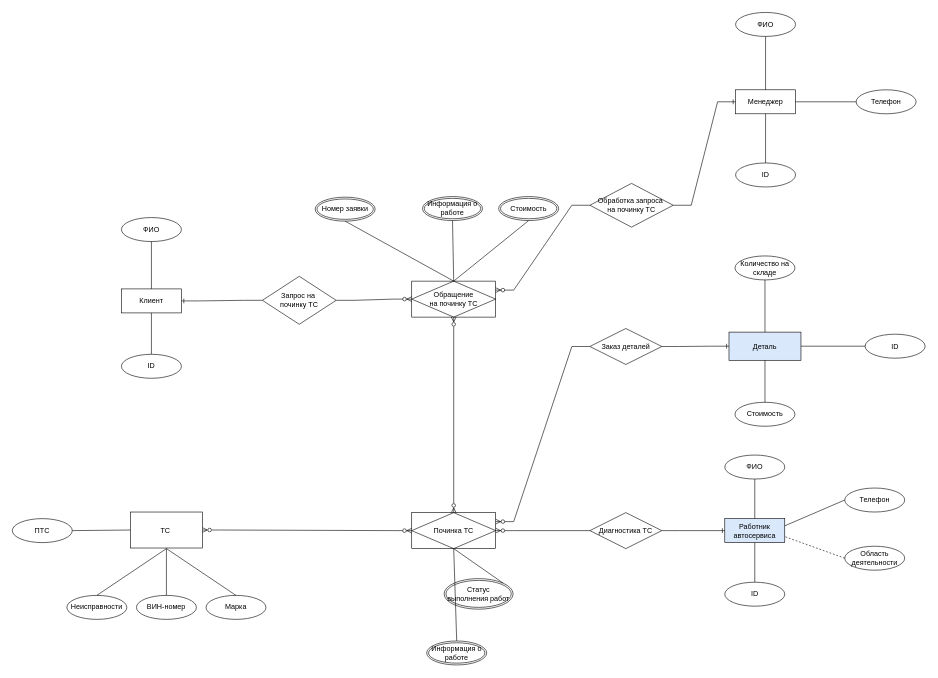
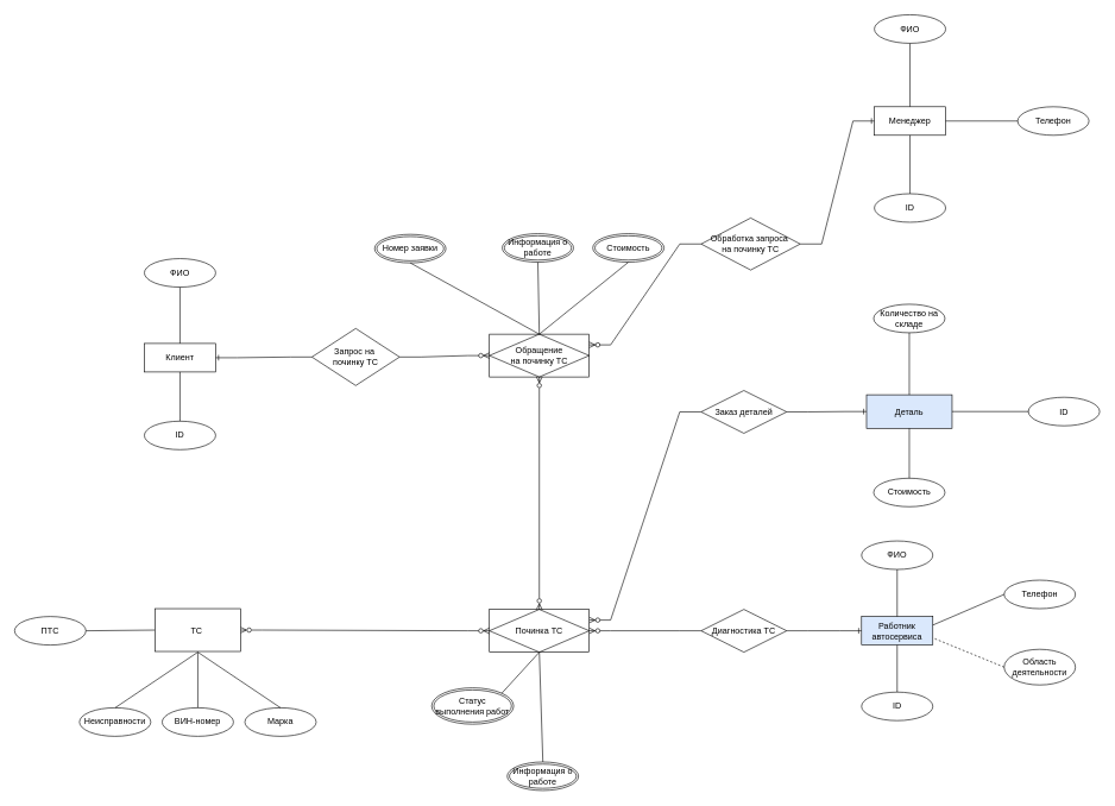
  <mxCell id="0" />
  <mxCell id="1" parent="0" />
  <mxCell id="2" value="Обращение &lt;br&gt;на починку ТС" style="shape=associativeEntity;whiteSpace=wrap;html=1;align=center;" parent="1" vertex="1"><mxGeometry x="686" y="468" width="140" height="60" as="geometry" /></mxCell>
  <mxCell id="3" value="Информация о работе" style="ellipse;shape=doubleEllipse;margin=3;whiteSpace=wrap;html=1;align=center;" parent="1" vertex="1"><mxGeometry x="704" y="327" width="100" height="40" as="geometry" /></mxCell>
  <mxCell id="4" value="Номер заявки" style="ellipse;shape=doubleEllipse;margin=3;whiteSpace=wrap;html=1;align=center;" parent="1" vertex="1"><mxGeometry x="525" y="328" width="100" height="40" as="geometry" /></mxCell>
  <mxCell id="5" value="Стоимость" style="ellipse;shape=doubleEllipse;margin=3;whiteSpace=wrap;html=1;align=center;" parent="1" vertex="1"><mxGeometry x="831" y="327" width="100" height="40" as="geometry" /></mxCell>
  <mxCell id="6" value="" style="edgeStyle=entityRelationEdgeStyle;fontSize=12;html=1;endArrow=ERzeroToMany;endFill=1;rounded=0;entryX=0;entryY=0.5;entryDx=0;entryDy=0;exitX=1;exitY=0.5;exitDx=0;exitDy=0;" parent="1" source="7" target="2" edge="1"><mxGeometry width="100" height="100" relative="1" as="geometry"><mxPoint x="477" y="334" as="sourcePoint" /><mxPoint x="509" y="363" as="targetPoint" /></mxGeometry></mxCell>
  <mxCell id="7" value="Запрос на&amp;nbsp;&lt;div&gt;починку ТС&lt;/div&gt;" style="shape=rhombus;perimeter=rhombusPerimeter;whiteSpace=wrap;html=1;align=center;" parent="1" vertex="1"><mxGeometry x="437" y="460" width="123" height="80" as="geometry" /></mxCell>
  <mxCell id="8" value="Клиент" style="whiteSpace=wrap;html=1;align=center;" parent="1" vertex="1"><mxGeometry x="202" y="481" width="100" height="40" as="geometry" /></mxCell>
  <mxCell id="9" value="" style="edgeStyle=entityRelationEdgeStyle;fontSize=12;html=1;endArrow=ERone;endFill=1;rounded=0;entryX=1;entryY=0.5;entryDx=0;entryDy=0;exitX=0;exitY=0.5;exitDx=0;exitDy=0;" parent="1" source="7" target="8" edge="1"><mxGeometry width="100" height="100" relative="1" as="geometry"><mxPoint x="551" y="581" as="sourcePoint" /><mxPoint x="651" y="481" as="targetPoint" /></mxGeometry></mxCell>
  <mxCell id="10" value="ФИО" style="ellipse;whiteSpace=wrap;html=1;align=center;" parent="1" vertex="1"><mxGeometry x="202" y="362" width="100" height="40" as="geometry" /></mxCell>
  <mxCell id="11" value="" style="endArrow=none;html=1;rounded=0;exitX=0.5;exitY=1;exitDx=0;exitDy=0;entryX=0.5;entryY=0;entryDx=0;entryDy=0;" parent="1" source="10" target="8" edge="1"><mxGeometry width="50" height="50" relative="1" as="geometry"><mxPoint x="398" y="562" as="sourcePoint" /><mxPoint x="448" y="512" as="targetPoint" /></mxGeometry></mxCell>
  <mxCell id="12" value="" style="edgeStyle=entityRelationEdgeStyle;fontSize=12;html=1;endArrow=ERzeroToMany;endFill=1;rounded=0;entryX=1;entryY=0.5;entryDx=0;entryDy=0;exitX=0;exitY=0.5;exitDx=0;exitDy=0;" parent="1" source="13" target="57" edge="1"><mxGeometry width="100" height="100" relative="1" as="geometry"><mxPoint x="1013" y="498" as="sourcePoint" /><mxPoint x="1023" y="541" as="targetPoint" /></mxGeometry></mxCell>
  <mxCell id="13" value="Диагностика ТС" style="shape=rhombus;perimeter=rhombusPerimeter;whiteSpace=wrap;html=1;align=center;" parent="1" vertex="1"><mxGeometry x="983" y="854" width="120" height="60" as="geometry" /></mxCell>
  <mxCell id="14" value="Работник автосервиса" style="whiteSpace=wrap;html=1;align=center;fillColor=#dae8fc;" parent="1" vertex="1"><mxGeometry x="1208" y="864" width="100" height="40" as="geometry" /></mxCell>
  <mxCell id="15" value="" style="edgeStyle=entityRelationEdgeStyle;fontSize=12;html=1;endArrow=ERone;endFill=1;rounded=0;exitX=1;exitY=0.5;exitDx=0;exitDy=0;entryX=0;entryY=0.5;entryDx=0;entryDy=0;" parent="1" source="13" target="14" edge="1"><mxGeometry width="100" height="100" relative="1" as="geometry"><mxPoint x="1521" y="493" as="sourcePoint" /><mxPoint x="1268" y="281" as="targetPoint" /></mxGeometry></mxCell>
  <mxCell id="16" value="ФИО" style="ellipse;whiteSpace=wrap;html=1;align=center;" parent="1" vertex="1"><mxGeometry x="1208" y="758" width="100" height="40" as="geometry" /></mxCell>
  <mxCell id="17" value="ID" style="ellipse;whiteSpace=wrap;html=1;align=center;" parent="1" vertex="1"><mxGeometry x="1208" y="970" width="100" height="40" as="geometry" /></mxCell>
  <mxCell id="18" value="" style="endArrow=none;html=1;rounded=0;exitX=0.5;exitY=1;exitDx=0;exitDy=0;entryX=0.5;entryY=0;entryDx=0;entryDy=0;" parent="1" source="16" target="14" edge="1"><mxGeometry width="50" height="50" relative="1" as="geometry"><mxPoint x="1404" y="945" as="sourcePoint" /><mxPoint x="1454" y="895" as="targetPoint" /></mxGeometry></mxCell>
  <mxCell id="19" value="" style="endArrow=none;html=1;rounded=0;exitX=0.5;exitY=1;exitDx=0;exitDy=0;entryX=0.5;entryY=0;entryDx=0;entryDy=0;" parent="1" source="14" target="17" edge="1"><mxGeometry width="50" height="50" relative="1" as="geometry"><mxPoint x="1404" y="945" as="sourcePoint" /><mxPoint x="1454" y="895" as="targetPoint" /></mxGeometry></mxCell>
  <mxCell id="20" value="ID" style="ellipse;whiteSpace=wrap;html=1;align=center;" parent="1" vertex="1"><mxGeometry x="202" y="590" width="100" height="40" as="geometry" /></mxCell>
  <mxCell id="21" value="" style="endArrow=none;html=1;rounded=0;exitX=0.5;exitY=0;exitDx=0;exitDy=0;entryX=0.5;entryY=1;entryDx=0;entryDy=0;" parent="1" source="20" edge="1" target="8"><mxGeometry width="50" height="50" relative="1" as="geometry"><mxPoint x="110" y="459" as="sourcePoint" /><mxPoint x="202" y="521" as="targetPoint" /></mxGeometry></mxCell>
  <mxCell id="22" value="Телефон" style="ellipse;whiteSpace=wrap;html=1;align=center;" parent="1" vertex="1"><mxGeometry x="1408" y="813" width="100" height="40" as="geometry" /></mxCell>
  <mxCell id="23" value="" style="endArrow=none;html=1;rounded=0;exitX=1;exitY=0.3;exitDx=0;exitDy=0;entryX=0;entryY=0.5;entryDx=0;entryDy=0;exitPerimeter=0;" parent="1" source="14" target="22" edge="1"><mxGeometry width="50" height="50" relative="1" as="geometry"><mxPoint x="1268" y="785" as="sourcePoint" /><mxPoint x="1268" y="874" as="targetPoint" /></mxGeometry></mxCell>
- <mxCell id="24" value="Область деятельности" style="ellipse;whiteSpace=wrap;html=1;align=center;" parent="1" vertex="1"><mxGeometry x="1408" y="910" width="100" height="40" as="geometry" /></mxCell>
+ <mxCell id="24" value="Область деятельности" style="ellipse;whiteSpace=wrap;html=1;align=center;" parent="1" vertex="1"><mxGeometry x="1408" y="910" width="100" height="50" as="geometry" /></mxCell>
  <mxCell id="25" value="" style="endArrow=none;html=1;rounded=0;entryX=1;entryY=0.75;entryDx=0;entryDy=0;exitX=0;exitY=0.5;exitDx=0;exitDy=0;dashed=1;" parent="1" source="24" target="14" edge="1"><mxGeometry width="50" height="50" relative="1" as="geometry"><mxPoint x="1311" y="885" as="sourcePoint" /><mxPoint x="1418" y="844" as="targetPoint" /></mxGeometry></mxCell>
  <mxCell id="26" value="" style="endArrow=none;html=1;rounded=0;exitX=0.5;exitY=0;exitDx=0;exitDy=0;entryX=0.5;entryY=1;entryDx=0;entryDy=0;" parent="1" source="2" target="3" edge="1"><mxGeometry width="50" height="50" relative="1" as="geometry"><mxPoint x="755.17" y="551" as="sourcePoint" /><mxPoint x="755.17" y="621" as="targetPoint" /></mxGeometry></mxCell>
  <mxCell id="27" value="" style="endArrow=none;html=1;rounded=0;exitX=0.5;exitY=1;exitDx=0;exitDy=0;entryX=0.5;entryY=0;entryDx=0;entryDy=0;" parent="1" source="4" target="2" edge="1"><mxGeometry width="50" height="50" relative="1" as="geometry"><mxPoint x="776" y="418" as="sourcePoint" /><mxPoint x="776" y="488" as="targetPoint" /></mxGeometry></mxCell>
  <mxCell id="28" value="" style="endArrow=none;html=1;rounded=0;exitX=0.5;exitY=1;exitDx=0;exitDy=0;entryX=0.5;entryY=0;entryDx=0;entryDy=0;" parent="1" source="5" target="2" edge="1"><mxGeometry width="50" height="50" relative="1" as="geometry"><mxPoint x="786" y="428" as="sourcePoint" /><mxPoint x="786" y="498" as="targetPoint" /></mxGeometry></mxCell>
  <mxCell id="29" value="Обработка запроса&amp;nbsp;&lt;br&gt;на починку ТС" style="shape=rhombus;perimeter=rhombusPerimeter;whiteSpace=wrap;html=1;align=center;" parent="1" vertex="1"><mxGeometry x="983" y="305" width="139" height="73" as="geometry" /></mxCell>
  <mxCell id="30" value="Менеджер" style="whiteSpace=wrap;html=1;align=center;" parent="1" vertex="1"><mxGeometry x="1226" y="149" width="100" height="40" as="geometry" /></mxCell>
  <mxCell id="31" value="" style="edgeStyle=entityRelationEdgeStyle;fontSize=12;html=1;endArrow=ERone;endFill=1;rounded=0;exitX=1;exitY=0.5;exitDx=0;exitDy=0;entryX=0;entryY=0.5;entryDx=0;entryDy=0;" parent="1" source="29" target="30" edge="1"><mxGeometry width="100" height="100" relative="1" as="geometry"><mxPoint x="1527" y="-218" as="sourcePoint" /><mxPoint x="1274" y="-430" as="targetPoint" /></mxGeometry></mxCell>
  <mxCell id="32" value="ФИО" style="ellipse;whiteSpace=wrap;html=1;align=center;" parent="1" vertex="1"><mxGeometry x="1226" y="20" width="100" height="40" as="geometry" /></mxCell>
  <mxCell id="33" value="ID" style="ellipse;whiteSpace=wrap;html=1;align=center;" parent="1" vertex="1"><mxGeometry x="1226" y="271" width="100" height="40" as="geometry" /></mxCell>
  <mxCell id="34" value="" style="endArrow=none;html=1;rounded=0;exitX=0.5;exitY=1;exitDx=0;exitDy=0;entryX=0.5;entryY=0;entryDx=0;entryDy=0;" parent="1" source="32" target="30" edge="1"><mxGeometry width="50" height="50" relative="1" as="geometry"><mxPoint x="1422" y="230" as="sourcePoint" /><mxPoint x="1472" y="180" as="targetPoint" /></mxGeometry></mxCell>
  <mxCell id="35" value="" style="endArrow=none;html=1;rounded=0;exitX=0.5;exitY=1;exitDx=0;exitDy=0;entryX=0.5;entryY=0;entryDx=0;entryDy=0;" parent="1" source="30" target="33" edge="1"><mxGeometry width="50" height="50" relative="1" as="geometry"><mxPoint x="1422" y="230" as="sourcePoint" /><mxPoint x="1472" y="180" as="targetPoint" /></mxGeometry></mxCell>
  <mxCell id="36" value="Телефон" style="ellipse;whiteSpace=wrap;html=1;align=center;" parent="1" vertex="1"><mxGeometry x="1427" y="149" width="100" height="40" as="geometry" /></mxCell>
  <mxCell id="37" value="" style="endArrow=none;html=1;rounded=0;entryX=0;entryY=0.5;entryDx=0;entryDy=0;exitX=1;exitY=0.5;exitDx=0;exitDy=0;" parent="1" source="30" target="36" edge="1"><mxGeometry width="50" height="50" relative="1" as="geometry"><mxPoint x="1359" y="163" as="sourcePoint" /><mxPoint x="1286" y="159" as="targetPoint" /></mxGeometry></mxCell>
  <mxCell id="38" value="" style="edgeStyle=entityRelationEdgeStyle;fontSize=12;html=1;endArrow=ERzeroToMany;endFill=1;rounded=0;exitX=0;exitY=0.5;exitDx=0;exitDy=0;entryX=1;entryY=0.25;entryDx=0;entryDy=0;" parent="1" source="29" target="2" edge="1"><mxGeometry width="100" height="100" relative="1" as="geometry"><mxPoint x="1056" y="449" as="sourcePoint" /><mxPoint x="943" y="371" as="targetPoint" /></mxGeometry></mxCell>
  <mxCell id="39" value="Заказ деталей" style="shape=rhombus;perimeter=rhombusPerimeter;whiteSpace=wrap;html=1;align=center;" parent="1" vertex="1"><mxGeometry x="983" y="547" width="120" height="60" as="geometry" /></mxCell>
  <mxCell id="40" value="" style="edgeStyle=entityRelationEdgeStyle;fontSize=12;html=1;endArrow=ERzeroToMany;endFill=1;rounded=0;entryX=1;entryY=0.25;entryDx=0;entryDy=0;exitX=0;exitY=0.5;exitDx=0;exitDy=0;" parent="1" source="39" target="57" edge="1"><mxGeometry width="100" height="100" relative="1" as="geometry"><mxPoint x="1012" y="637" as="sourcePoint" /><mxPoint x="836" y="523" as="targetPoint" /><Array as="points"><mxPoint x="1033" y="544" /></Array></mxGeometry></mxCell>
  <mxCell id="41" value="" style="edgeStyle=entityRelationEdgeStyle;fontSize=12;html=1;endArrow=ERone;endFill=1;rounded=0;exitX=1;exitY=0.5;exitDx=0;exitDy=0;entryX=0;entryY=0.5;entryDx=0;entryDy=0;" parent="1" source="39" target="42" edge="1"><mxGeometry width="100" height="100" relative="1" as="geometry"><mxPoint x="933" y="435" as="sourcePoint" /><mxPoint x="1258" y="512" as="targetPoint" /></mxGeometry></mxCell>
  <mxCell id="42" value="Деталь" style="rounded=0;whiteSpace=wrap;html=1;fillColor=#dae8fc;" parent="1" vertex="1"><mxGeometry x="1215" y="553" width="120" height="47" as="geometry" /></mxCell>
  <mxCell id="43" value="Количество на складе" style="ellipse;whiteSpace=wrap;html=1;align=center;" parent="1" vertex="1"><mxGeometry x="1225" y="426" width="100" height="40" as="geometry" /></mxCell>
  <mxCell id="44" value="Стоимость" style="ellipse;whiteSpace=wrap;html=1;align=center;" parent="1" vertex="1"><mxGeometry x="1225" y="670" width="100" height="40" as="geometry" /></mxCell>
  <mxCell id="45" value="" style="endArrow=none;html=1;rounded=0;exitX=0.5;exitY=1;exitDx=0;exitDy=0;entryX=0.5;entryY=0;entryDx=0;entryDy=0;" parent="1" source="42" target="44" edge="1"><mxGeometry width="50" height="50" relative="1" as="geometry"><mxPoint x="1036" y="307" as="sourcePoint" /><mxPoint x="1036" y="389" as="targetPoint" /></mxGeometry></mxCell>
  <mxCell id="46" value="" style="endArrow=none;html=1;rounded=0;exitX=0.5;exitY=1;exitDx=0;exitDy=0;entryX=0.5;entryY=0;entryDx=0;entryDy=0;" parent="1" source="43" target="42" edge="1"><mxGeometry width="50" height="50" relative="1" as="geometry"><mxPoint x="1046" y="317" as="sourcePoint" /><mxPoint x="1046" y="399" as="targetPoint" /></mxGeometry></mxCell>
  <mxCell id="47" value="ID" style="ellipse;whiteSpace=wrap;html=1;align=center;" parent="1" vertex="1"><mxGeometry x="1442" y="556.5" width="100" height="40" as="geometry" /></mxCell>
  <mxCell id="48" value="" style="endArrow=none;html=1;rounded=0;entryX=0;entryY=0.5;entryDx=0;entryDy=0;exitX=1;exitY=0.5;exitDx=0;exitDy=0;" parent="1" source="42" target="47" edge="1"><mxGeometry width="50" height="50" relative="1" as="geometry"><mxPoint x="1341" y="576.5" as="sourcePoint" /><mxPoint x="1301" y="566.5" as="targetPoint" /></mxGeometry></mxCell>
  <mxCell id="49" value="ПТС" style="ellipse;whiteSpace=wrap;html=1;align=center;" vertex="1" parent="1"><mxGeometry x="20" y="864" width="100" height="40" as="geometry" /></mxCell>
  <mxCell id="50" value="" style="endArrow=none;html=1;rounded=0;exitX=1;exitY=0.5;exitDx=0;exitDy=0;entryX=0;entryY=0.5;entryDx=0;entryDy=0;" edge="1" parent="1" source="49" target="64"><mxGeometry width="50" height="50" relative="1" as="geometry"><mxPoint x="218" y="1051" as="sourcePoint" /><mxPoint x="207" y="884" as="targetPoint" /></mxGeometry></mxCell>
  <mxCell id="51" value="Марка" style="ellipse;whiteSpace=wrap;html=1;align=center;" vertex="1" parent="1"><mxGeometry x="343" y="992" width="100" height="40" as="geometry" /></mxCell>
  <mxCell id="52" value="Неисправности" style="ellipse;whiteSpace=wrap;html=1;align=center;" vertex="1" parent="1"><mxGeometry x="111" y="992" width="100" height="40" as="geometry" /></mxCell>
  <mxCell id="53" value="ВИН-номер" style="ellipse;whiteSpace=wrap;html=1;align=center;" vertex="1" parent="1"><mxGeometry x="227" y="992" width="100" height="40" as="geometry" /></mxCell>
  <mxCell id="54" value="" style="endArrow=none;html=1;rounded=0;exitX=0.5;exitY=0;exitDx=0;exitDy=0;entryX=0.5;entryY=1;entryDx=0;entryDy=0;" edge="1" parent="1" source="52"><mxGeometry width="50" height="50" relative="1" as="geometry"><mxPoint x="191" y="952" as="sourcePoint" /><mxPoint x="277" y="914" as="targetPoint" /></mxGeometry></mxCell>
  <mxCell id="55" value="" style="endArrow=none;html=1;rounded=0;exitX=0.5;exitY=0;exitDx=0;exitDy=0;entryX=0.5;entryY=1;entryDx=0;entryDy=0;" edge="1" parent="1" source="53"><mxGeometry width="50" height="50" relative="1" as="geometry"><mxPoint x="171" y="1002" as="sourcePoint" /><mxPoint x="277" y="914" as="targetPoint" /></mxGeometry></mxCell>
  <mxCell id="56" value="" style="endArrow=none;html=1;rounded=0;exitX=0.5;exitY=0;exitDx=0;exitDy=0;entryX=0.5;entryY=1;entryDx=0;entryDy=0;" edge="1" parent="1" source="51"><mxGeometry width="50" height="50" relative="1" as="geometry"><mxPoint x="181" y="1012" as="sourcePoint" /><mxPoint x="277" y="914" as="targetPoint" /></mxGeometry></mxCell>
  <mxCell id="57" value="Починка ТС" style="shape=associativeEntity;whiteSpace=wrap;html=1;align=center;" vertex="1" parent="1"><mxGeometry x="686" y="854" width="140" height="60" as="geometry" /></mxCell>
  <mxCell id="58" value="Информация о работе" style="ellipse;shape=doubleEllipse;margin=3;whiteSpace=wrap;html=1;align=center;" vertex="1" parent="1"><mxGeometry x="711" y="1068" width="100" height="40" as="geometry" /></mxCell>
- <mxCell id="59" value="Статус выполнения работ" style="ellipse;shape=doubleEllipse;margin=3;whiteSpace=wrap;html=1;align=center;" vertex="1" parent="1"><mxGeometry x="740" y="964" width="115" height="51" as="geometry" /></mxCell>
+ <mxCell id="59" value="Статус выполнения работ" style="ellipse;shape=doubleEllipse;margin=3;whiteSpace=wrap;html=1;align=center;" vertex="1" parent="1"><mxGeometry x="605" y="964" width="115" height="51" as="geometry" /></mxCell>
  <mxCell id="60" value="" style="endArrow=none;html=1;rounded=0;exitX=0.5;exitY=1;exitDx=0;exitDy=0;entryX=0.5;entryY=0;entryDx=0;entryDy=0;" edge="1" parent="1" source="57" target="58"><mxGeometry width="50" height="50" relative="1" as="geometry"><mxPoint x="760.17" y="937" as="sourcePoint" /><mxPoint x="760.17" y="1007" as="targetPoint" /></mxGeometry></mxCell>
  <mxCell id="61" value="" style="endArrow=none;html=1;rounded=0;exitX=1;exitY=0;exitDx=0;exitDy=0;entryX=0.5;entryY=1;entryDx=0;entryDy=0;" edge="1" parent="1" source="59" target="57"><mxGeometry width="50" height="50" relative="1" as="geometry"><mxPoint x="781" y="804" as="sourcePoint" /><mxPoint x="781" y="874" as="targetPoint" /></mxGeometry></mxCell>
  <mxCell id="62" value="" style="edgeStyle=entityRelationEdgeStyle;fontSize=12;html=1;endArrow=ERzeroToMany;endFill=1;rounded=0;entryX=0;entryY=0.5;entryDx=0;entryDy=0;exitX=1;exitY=0.5;exitDx=0;exitDy=0;startArrow=ERzeroToMany;startFill=0;" edge="1" parent="1" source="64" target="57"><mxGeometry width="100" height="100" relative="1" as="geometry"><mxPoint x="347" y="884" as="sourcePoint" /><mxPoint x="480" y="909" as="targetPoint" /></mxGeometry></mxCell>
  <mxCell id="63" value="" style="endArrow=ERzeroToMany;html=1;rounded=0;exitX=0.5;exitY=1;exitDx=0;exitDy=0;entryX=0.5;entryY=0;entryDx=0;entryDy=0;startArrow=ERzeroToMany;startFill=0;endFill=0;" edge="1" parent="1" source="2" target="57"><mxGeometry width="50" height="50" relative="1" as="geometry"><mxPoint x="755.44" y="547" as="sourcePoint" /><mxPoint x="755.44" y="626" as="targetPoint" /></mxGeometry></mxCell>
  <mxCell id="64" value="" style="rounded=0;whiteSpace=wrap;html=1;" vertex="1" parent="1"><mxGeometry x="217" y="853" width="120" height="60" as="geometry" /></mxCell>
  <mxCell id="65" value="ТС" style="text;html=1;align=center;verticalAlign=middle;resizable=0;points=[];autosize=1;strokeColor=none;fillColor=none;" vertex="1" parent="1"><mxGeometry x="258" y="871" width="34" height="26" as="geometry" /></mxCell>
